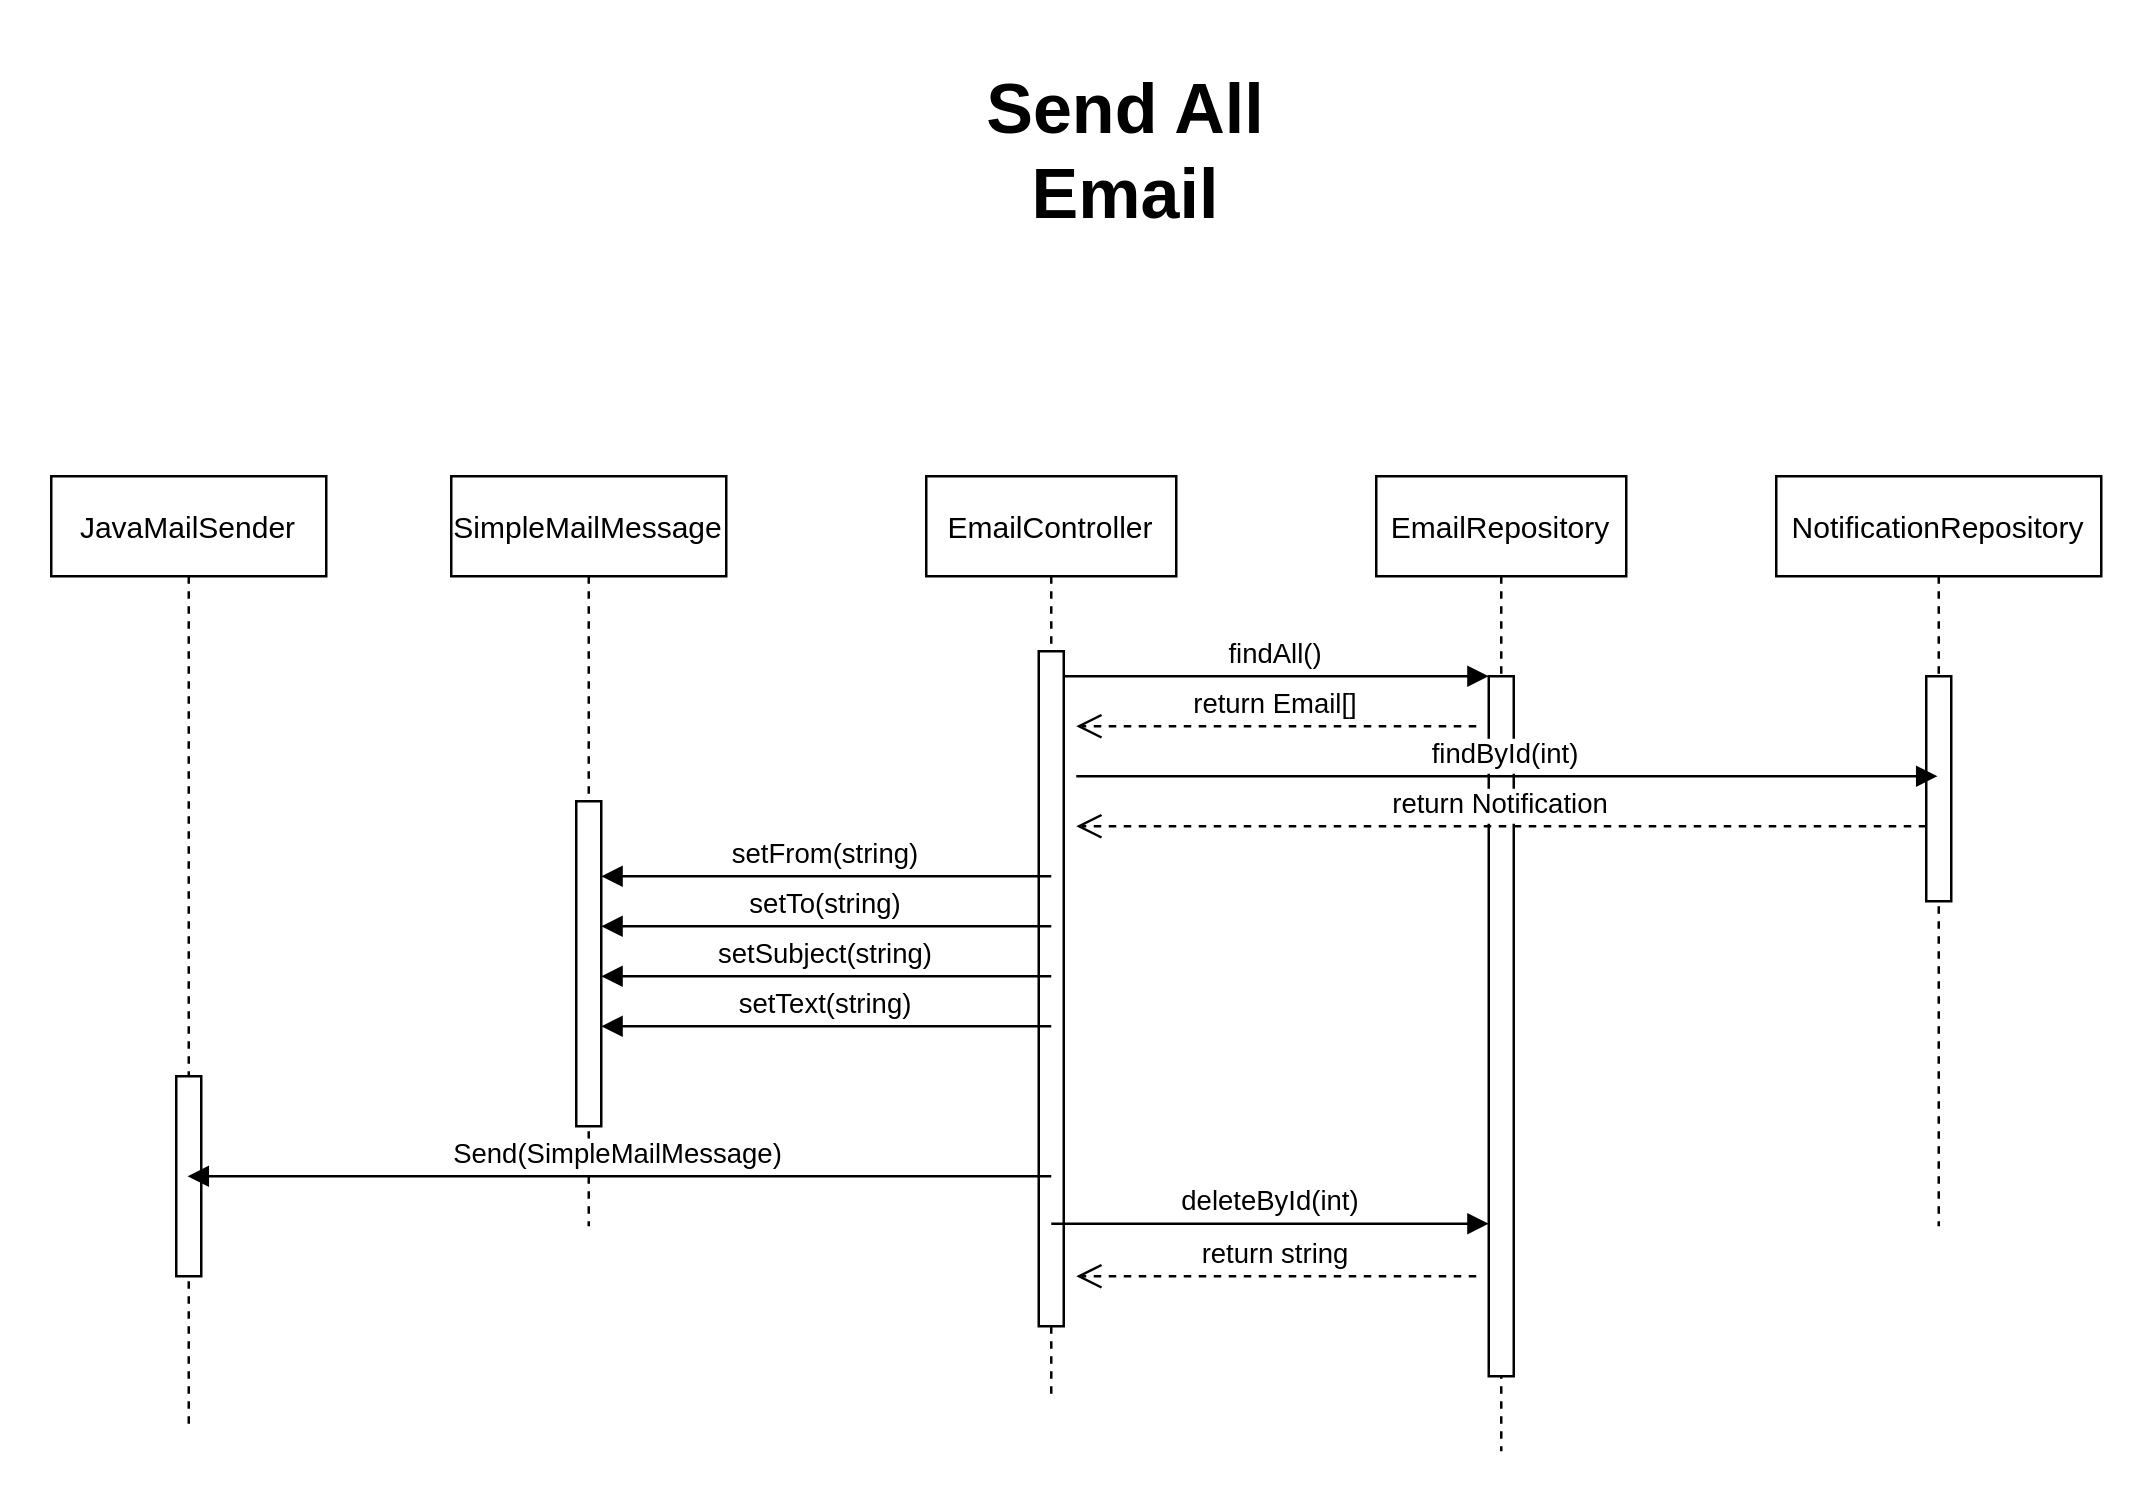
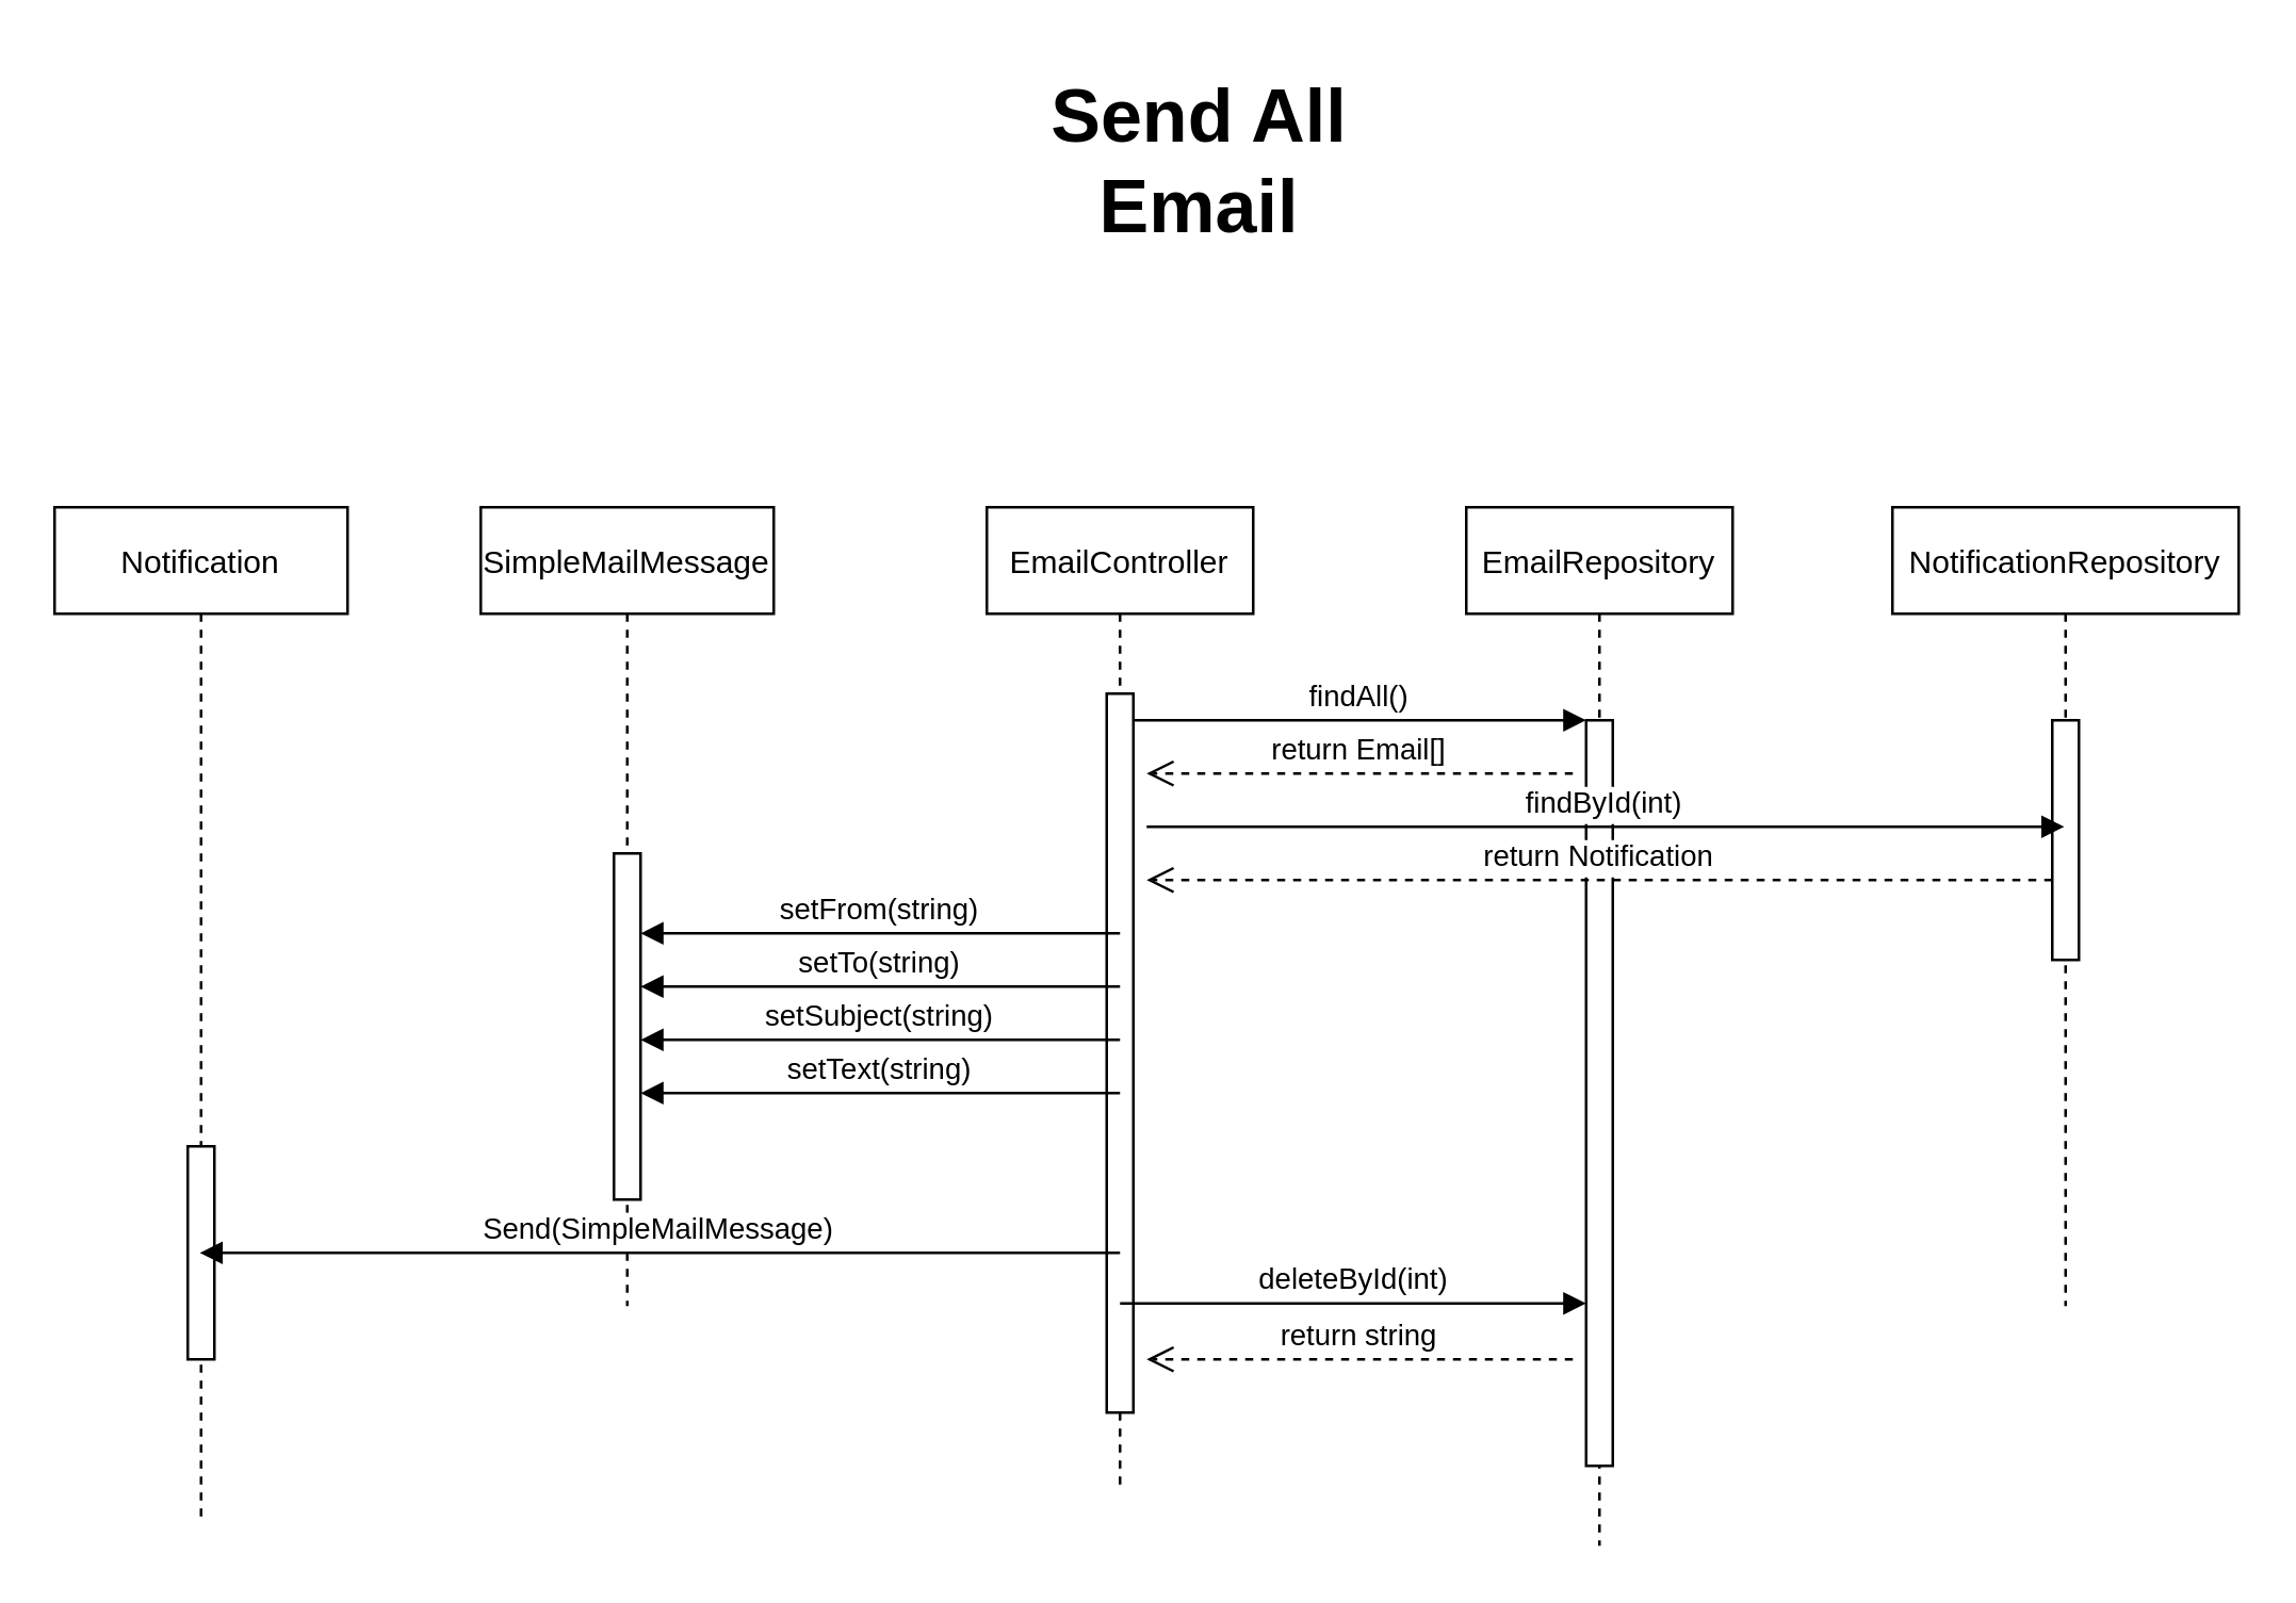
  <mxCell id="0" />
  <mxCell id="1" parent="0" />
  <mxCell id="2" value="EmailController" style="shape=umlLifeline;perimeter=lifelinePerimeter;container=1;collapsible=0;recursiveResize=0;rounded=0;shadow=0;strokeWidth=1;" parent="1" vertex="1"><mxGeometry x="370" y="190" width="100" height="370" as="geometry" /></mxCell>
  <mxCell id="3" value="" style="points=[];perimeter=orthogonalPerimeter;rounded=0;shadow=0;strokeWidth=1;" parent="2" vertex="1"><mxGeometry x="45" y="70" width="10" height="270" as="geometry" /></mxCell>
  <mxCell id="4" value="EmailRepository" style="shape=umlLifeline;perimeter=lifelinePerimeter;container=1;collapsible=0;recursiveResize=0;rounded=0;shadow=0;strokeWidth=1;" parent="1" vertex="1"><mxGeometry x="550" y="190" width="100" height="390" as="geometry" /></mxCell>
  <mxCell id="5" value="" style="points=[];perimeter=orthogonalPerimeter;rounded=0;shadow=0;strokeWidth=1;" parent="4" vertex="1"><mxGeometry x="45" y="80" width="10" height="280" as="geometry" /></mxCell>
  <mxCell id="6" value="findAll()" style="verticalAlign=bottom;endArrow=block;entryX=0;entryY=0;shadow=0;strokeWidth=1;" parent="1" source="3" target="5" edge="1"><mxGeometry relative="1" as="geometry"><mxPoint x="525" y="270" as="sourcePoint" /></mxGeometry></mxCell>
  <mxCell id="7" value="NotificationRepository" style="shape=umlLifeline;perimeter=lifelinePerimeter;container=1;collapsible=0;recursiveResize=0;rounded=0;shadow=0;strokeWidth=1;" parent="1" vertex="1"><mxGeometry x="710" y="190" width="130" height="300" as="geometry" /></mxCell>
  <mxCell id="8" value="" style="points=[];perimeter=orthogonalPerimeter;rounded=0;shadow=0;strokeWidth=1;" parent="7" vertex="1"><mxGeometry x="60" y="80" width="10" height="90" as="geometry" /></mxCell>
  <mxCell id="9" value="return Email[]" style="verticalAlign=bottom;endArrow=open;dashed=1;endSize=8;exitX=0;exitY=0.95;shadow=0;strokeWidth=1;" parent="1" edge="1"><mxGeometry relative="1" as="geometry"><mxPoint x="430" y="290" as="targetPoint" /><mxPoint x="590" y="290" as="sourcePoint" /></mxGeometry></mxCell>
  <mxCell id="10" value="findById(int)" style="verticalAlign=bottom;endArrow=block;shadow=0;strokeWidth=1;" parent="1" target="7" edge="1"><mxGeometry relative="1" as="geometry"><mxPoint x="430" y="310" as="sourcePoint" /><mxPoint x="590" y="310" as="targetPoint" /></mxGeometry></mxCell>
  <mxCell id="11" value="return Notification" style="verticalAlign=bottom;endArrow=open;dashed=1;endSize=8;exitX=0;exitY=0.95;shadow=0;strokeWidth=1;" parent="1" edge="1"><mxGeometry relative="1" as="geometry"><mxPoint x="430" y="330" as="targetPoint" /><mxPoint x="770" y="330" as="sourcePoint" /></mxGeometry></mxCell>
  <mxCell id="12" value="SimpleMailMessage" style="shape=umlLifeline;perimeter=lifelinePerimeter;container=1;collapsible=0;recursiveResize=0;rounded=0;shadow=0;strokeWidth=1;" parent="1" vertex="1"><mxGeometry x="180" y="190" width="110" height="300" as="geometry" /></mxCell>
  <mxCell id="13" value="" style="points=[];perimeter=orthogonalPerimeter;rounded=0;shadow=0;strokeWidth=1;" parent="12" vertex="1"><mxGeometry x="50" y="130" width="10" height="130" as="geometry" /></mxCell>
  <mxCell id="14" value="setFrom(string)" style="verticalAlign=bottom;endArrow=block;shadow=0;strokeWidth=1;" parent="1" target="13" edge="1"><mxGeometry relative="1" as="geometry"><mxPoint x="420" y="350" as="sourcePoint" /><mxPoint y="350" as="targetPoint" x="250" /></mxGeometry></mxCell>
  <mxCell id="15" value="setTo(string)" style="verticalAlign=bottom;endArrow=block;shadow=0;strokeWidth=1;" parent="1" edge="1"><mxGeometry relative="1" as="geometry"><mxPoint x="420" y="370" as="sourcePoint" /><mxPoint x="240" y="370" as="targetPoint" /></mxGeometry></mxCell>
  <mxCell id="16" value="setSubject(string)" style="verticalAlign=bottom;endArrow=block;shadow=0;strokeWidth=1;" parent="1" edge="1"><mxGeometry relative="1" as="geometry"><mxPoint x="420" y="390" as="sourcePoint" /><mxPoint x="240" y="390" as="targetPoint" /></mxGeometry></mxCell>
  <mxCell id="17" value="setText(string)" style="verticalAlign=bottom;endArrow=block;shadow=0;strokeWidth=1;" parent="1" edge="1"><mxGeometry relative="1" as="geometry"><mxPoint x="420" y="410" as="sourcePoint" /><mxPoint x="240" y="410" as="targetPoint" /></mxGeometry></mxCell>
- <mxCell id="18" value="JavaMailSender" style="shape=umlLifeline;perimeter=lifelinePerimeter;container=1;collapsible=0;recursiveResize=0;rounded=0;shadow=0;strokeWidth=1;" parent="1" vertex="1"><mxGeometry x="20" y="190" width="110" height="380" as="geometry" /></mxCell>
+ <mxCell id="18" value="Notification" style="shape=umlLifeline;perimeter=lifelinePerimeter;container=1;collapsible=0;recursiveResize=0;rounded=0;shadow=0;strokeWidth=1;" parent="1" vertex="1"><mxGeometry x="20" y="190" width="110" height="380" as="geometry" /></mxCell>
  <mxCell id="19" value="" style="points=[];perimeter=orthogonalPerimeter;rounded=0;shadow=0;strokeWidth=1;" parent="18" vertex="1"><mxGeometry x="50" y="240" width="10" height="80" as="geometry" /></mxCell>
  <mxCell id="20" value="Send(SimpleMailMessage)" style="verticalAlign=bottom;endArrow=block;shadow=0;strokeWidth=1;" parent="1" target="18" edge="1"><mxGeometry relative="1" as="geometry"><mxPoint x="420" y="470" as="sourcePoint" /><mxPoint x="240" y="470" as="targetPoint" /></mxGeometry></mxCell>
  <mxCell id="21" value="deleteById(int)" style="verticalAlign=bottom;endArrow=block;shadow=0;strokeWidth=1;" parent="1" target="5" edge="1"><mxGeometry relative="1" as="geometry"><mxPoint x="420" y="489" as="sourcePoint" /><mxPoint x="590" y="489" as="targetPoint" /></mxGeometry></mxCell>
  <mxCell id="22" value="return string" style="verticalAlign=bottom;endArrow=open;dashed=1;endSize=8;exitX=0;exitY=0.95;shadow=0;strokeWidth=1;" parent="1" edge="1"><mxGeometry relative="1" as="geometry"><mxPoint x="430" y="510" as="targetPoint" /><mxPoint x="590" y="510" as="sourcePoint" /></mxGeometry></mxCell>
  <mxCell id="23" value="&lt;font style=&quot;font-size: 28px&quot;&gt;&lt;b&gt;Send All Email&lt;/b&gt;&lt;/font&gt;" style="text;html=1;strokeColor=none;fillColor=none;align=center;verticalAlign=middle;whiteSpace=wrap;rounded=0;" parent="1" vertex="1"><mxGeometry x="360" y="20" width="180" height="80" as="geometry" /></mxCell>
